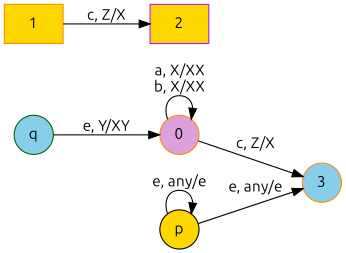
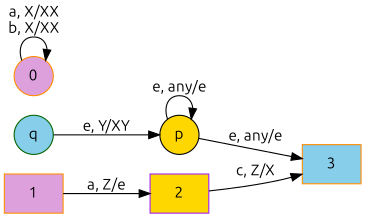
  digraph {
    fontname=Ubuntu
    rankdir=LR
    node [color=darkorange fillcolor=skyblue fontname=Ubuntu shape=circle style=filled]
    edge [fontname=Ubuntu]
    q [color=darkgreen]
    0 [fillcolor=plum]
-   1 [fillcolor=gold shape=box]
+   1 [fillcolor=plum shape=box]
    2 [color=purple fillcolor=gold shape=box]
-   3
+   3 [shape=box]
    p [color=black fillcolor=gold]
-   q -> 0 [label="e, Y/XY"]
+   q -> p [label="e, Y/XY"]
    0 -> 0 [label="a, X/XX\nb, X/XX"]
-   1 -> 2 [label="c, Z/X"]
-   0 -> 3 [label="c, Z/X"]
+   1 -> 2 [label="a, Z/e"]
+   2 -> 3 [label="c, Z/X"]
    p -> 3 [label="e, any/e"]
    p -> p [label="e, any/e"]
  }
